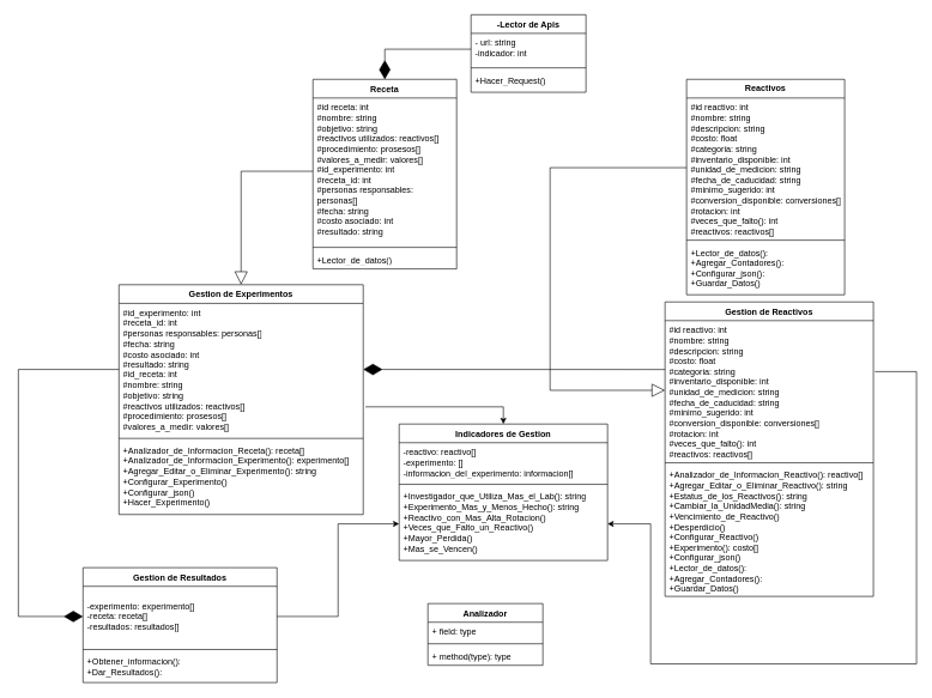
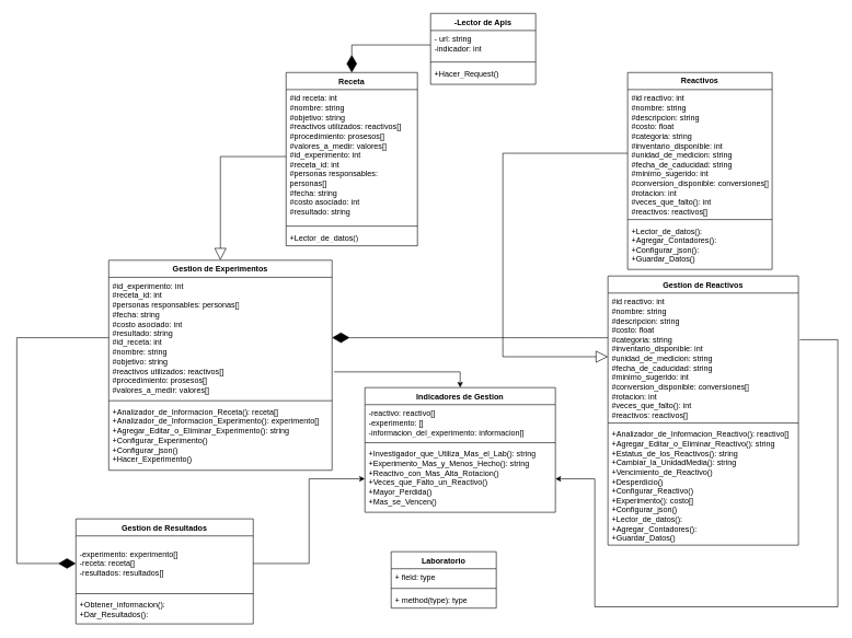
  <mxCell id="0" />
  <mxCell id="1" parent="0" />
  <mxCell id="2" value="-Lector de Apis" style="swimlane;fontStyle=1;align=center;verticalAlign=top;childLayout=stackLayout;horizontal=1;startSize=26;horizontalStack=0;resizeParent=1;resizeParentMax=0;resizeLast=0;collapsible=1;marginBottom=0;whiteSpace=wrap;html=1;" parent="1" vertex="1"><mxGeometry x="650" y="20" width="160" height="108" as="geometry" /></mxCell>
  <mxCell id="3" value="- url: string&lt;div&gt;-indicador: int&lt;/div&gt;" style="text;strokeColor=none;fillColor=none;align=left;verticalAlign=top;spacingLeft=4;spacingRight=4;overflow=hidden;rotatable=0;points=[[0,0.5],[1,0.5]];portConstraint=eastwest;whiteSpace=wrap;html=1;" parent="2" vertex="1"><mxGeometry y="26" width="160" height="44" as="geometry" /></mxCell>
  <mxCell id="4" value="" style="line;strokeWidth=1;fillColor=none;align=left;verticalAlign=middle;spacingTop=-1;spacingLeft=3;spacingRight=3;rotatable=0;labelPosition=right;points=[];portConstraint=eastwest;strokeColor=inherit;" parent="2" vertex="1"><mxGeometry y="70" width="160" height="8" as="geometry" /></mxCell>
  <mxCell id="5" value="+Hacer_Request()" style="text;strokeColor=none;fillColor=none;align=left;verticalAlign=top;spacingLeft=4;spacingRight=4;overflow=hidden;rotatable=0;points=[[0,0.5],[1,0.5]];portConstraint=eastwest;whiteSpace=wrap;html=1;" parent="2" vertex="1"><mxGeometry y="78" width="160" height="30" as="geometry" /></mxCell>
  <mxCell id="6" value="Gestion de Reactivos" style="swimlane;fontStyle=1;align=center;verticalAlign=top;childLayout=stackLayout;horizontal=1;startSize=26;horizontalStack=0;resizeParent=1;resizeParentMax=0;resizeLast=0;collapsible=1;marginBottom=0;whiteSpace=wrap;html=1;" parent="1" vertex="1"><mxGeometry x="920" y="420" width="290" height="410" as="geometry" /></mxCell>
  <mxCell id="7" value="&lt;div&gt;#id reactivo: int&lt;/div&gt;&lt;div&gt;#nombre: string&lt;/div&gt;&lt;div&gt;#descripcion: string&lt;/div&gt;&lt;div&gt;#costo: float&lt;/div&gt;&lt;div&gt;#categoria: string&lt;/div&gt;&lt;div&gt;#inventario_disponible: int&lt;/div&gt;&lt;div&gt;#unidad_de_medicion: string&lt;/div&gt;&lt;div&gt;#fecha_de_caducidad: string&lt;/div&gt;&lt;div&gt;#minimo_sugerido: int&lt;/div&gt;&lt;div&gt;#conversion_disponible: conversiones[]&lt;/div&gt;&lt;div&gt;#rotacion: int&lt;/div&gt;&lt;div&gt;#veces_que_falto(): int&lt;/div&gt;&lt;div&gt;#reactivos: reactivos[]&lt;/div&gt;" style="text;strokeColor=none;fillColor=none;align=left;verticalAlign=top;spacingLeft=4;spacingRight=4;overflow=hidden;rotatable=0;points=[[0,0.5],[1,0.5]];portConstraint=eastwest;whiteSpace=wrap;html=1;" parent="6" vertex="1"><mxGeometry y="26" width="290" height="194" as="geometry" /></mxCell>
  <mxCell id="8" value="" style="line;strokeWidth=1;fillColor=none;align=left;verticalAlign=middle;spacingTop=-1;spacingLeft=3;spacingRight=3;rotatable=0;labelPosition=right;points=[];portConstraint=eastwest;strokeColor=inherit;" parent="6" vertex="1"><mxGeometry y="220" width="290" height="8" as="geometry" /></mxCell>
  <mxCell id="9" value="&lt;div&gt;+Analizador_de_Informacion_Reactivo(): reactivo[]&lt;/div&gt;+Agregar_Editar_o_Eliminar_Reactivo(): string&lt;div&gt;+Estatus_de_los_Reactivos(): string&lt;/div&gt;&lt;div&gt;&lt;span style=&quot;background-color: transparent; color: light-dark(rgb(0, 0, 0), rgb(255, 255, 255));&quot;&gt;+Cambiar_la_UnidadMedia(): string&lt;/span&gt;&lt;/div&gt;&lt;div&gt;&lt;span style=&quot;background-color: transparent; color: light-dark(rgb(0, 0, 0), rgb(255, 255, 255));&quot;&gt;+Vencimiento_de_Reactivo()&lt;/span&gt;&lt;/div&gt;&lt;div&gt;&lt;span style=&quot;background-color: transparent; color: light-dark(rgb(0, 0, 0), rgb(255, 255, 255));&quot;&gt;+Desperdicio()&lt;/span&gt;&lt;/div&gt;&lt;div&gt;&lt;span style=&quot;background-color: transparent; color: light-dark(rgb(0, 0, 0), rgb(255, 255, 255));&quot;&gt;+Configurar_Reactivo()&lt;/span&gt;&lt;/div&gt;&lt;div&gt;&lt;div&gt;+Experimento(): costo[]&lt;/div&gt;&lt;div&gt;+Configurar_json()&lt;/div&gt;&lt;/div&gt;&lt;div&gt;&lt;div&gt;&lt;span style=&quot;background-color: transparent; color: light-dark(rgb(0, 0, 0), rgb(255, 255, 255));&quot;&gt;+Lector_de_datos(&lt;/span&gt;&lt;span style=&quot;background-color: transparent; color: light-dark(rgb(0, 0, 0), rgb(255, 255, 255));&quot;&gt;):&lt;/span&gt;&lt;/div&gt;&lt;/div&gt;&lt;div&gt;&lt;div&gt;&lt;div&gt;+Agregar_Contadores():&lt;/div&gt;&lt;div&gt;+Guardar_Datos()&lt;/div&gt;&lt;/div&gt;&lt;/div&gt;&lt;div&gt;&lt;br&gt;&lt;/div&gt;" style="text;strokeColor=none;fillColor=none;align=left;verticalAlign=top;spacingLeft=4;spacingRight=4;overflow=hidden;rotatable=0;points=[[0,0.5],[1,0.5]];portConstraint=eastwest;whiteSpace=wrap;html=1;" parent="6" vertex="1"><mxGeometry y="228" width="290" height="182" as="geometry" /></mxCell>
  <mxCell id="10" value="Gestion de Experimentos" style="swimlane;fontStyle=1;align=center;verticalAlign=top;childLayout=stackLayout;horizontal=1;startSize=26;horizontalStack=0;resizeParent=1;resizeParentMax=0;resizeLast=0;collapsible=1;marginBottom=0;whiteSpace=wrap;html=1;" parent="1" vertex="1"><mxGeometry x="160" y="396" width="340" height="320" as="geometry" /></mxCell>
  <mxCell id="11" value="#id_experimento: int&lt;div&gt;#receta_id: int&lt;/div&gt;&lt;div&gt;#personas responsables: personas[]&lt;/div&gt;&lt;div&gt;#fecha: string&lt;/div&gt;&lt;div&gt;#costo asociado: int&lt;/div&gt;&lt;div&gt;#resultado: string&lt;/div&gt;&lt;div&gt;#id_receta: int&lt;div&gt;#nombre: string&lt;/div&gt;&lt;div&gt;#objetivo: string&lt;/div&gt;&lt;div&gt;#reactivos utilizados: reactivos[]&lt;/div&gt;&lt;div&gt;#procedimiento: prosesos[]&lt;/div&gt;&lt;div&gt;#valores_a_medir: valores[]&lt;/div&gt;&lt;/div&gt;" style="text;strokeColor=none;fillColor=none;align=left;verticalAlign=top;spacingLeft=4;spacingRight=4;overflow=hidden;rotatable=0;points=[[0,0.5],[1,0.5]];portConstraint=eastwest;whiteSpace=wrap;html=1;" parent="10" vertex="1"><mxGeometry y="26" width="340" height="184" as="geometry" /></mxCell>
  <mxCell id="12" value="" style="line;strokeWidth=1;fillColor=none;align=left;verticalAlign=middle;spacingTop=-1;spacingLeft=3;spacingRight=3;rotatable=0;labelPosition=right;points=[];portConstraint=eastwest;strokeColor=inherit;" parent="10" vertex="1"><mxGeometry y="210" width="340" height="8" as="geometry" /></mxCell>
  <mxCell id="13" value="+Analizador_de_Informacion_Receta(): receta[]&lt;div&gt;+Analizador_de_Informacion_Experimento(): experimento[]&lt;/div&gt;&lt;div&gt;+Agregar_Editar_o_Eliminar_Experimento(): string&lt;/div&gt;&lt;div&gt;+Configurar_Experimento()&lt;/div&gt;&lt;div&gt;+Configurar_json()&lt;/div&gt;&lt;div&gt;+Hacer_Experimento()&lt;/div&gt;" style="text;strokeColor=none;fillColor=none;align=left;verticalAlign=top;spacingLeft=4;spacingRight=4;overflow=hidden;rotatable=0;points=[[0,0.5],[1,0.5]];portConstraint=eastwest;whiteSpace=wrap;html=1;" parent="10" vertex="1"><mxGeometry y="218" width="340" height="102" as="geometry" /></mxCell>
  <mxCell id="14" value="Gestion de Resultados" style="swimlane;fontStyle=1;align=center;verticalAlign=top;childLayout=stackLayout;horizontal=1;startSize=26;horizontalStack=0;resizeParent=1;resizeParentMax=0;resizeLast=0;collapsible=1;marginBottom=0;whiteSpace=wrap;html=1;" parent="1" vertex="1"><mxGeometry x="110" y="790" width="270" height="160" as="geometry" /></mxCell>
  <mxCell id="15" value="&lt;div&gt;-experimento: experimento[]&lt;/div&gt;&lt;div&gt;-receta: receta[]&lt;/div&gt;&lt;div&gt;-resultados: resultados[]&lt;/div&gt;" style="text;strokeColor=none;fillColor=none;align=left;verticalAlign=middle;spacingLeft=4;spacingRight=4;overflow=hidden;points=[[0,0.5],[1,0.5]];portConstraint=eastwest;rotatable=0;whiteSpace=wrap;html=1;" parent="14" vertex="1"><mxGeometry y="26" width="270" height="84" as="geometry" /></mxCell>
  <mxCell id="16" value="" style="line;strokeWidth=1;fillColor=none;align=left;verticalAlign=middle;spacingTop=-1;spacingLeft=3;spacingRight=3;rotatable=0;labelPosition=right;points=[];portConstraint=eastwest;strokeColor=inherit;" parent="14" vertex="1"><mxGeometry y="110" width="270" height="8" as="geometry" /></mxCell>
  <mxCell id="17" value="&lt;div&gt;+Obtener_informacion():&lt;/div&gt;+Dar_Resultados():" style="text;strokeColor=none;fillColor=none;align=left;verticalAlign=top;spacingLeft=4;spacingRight=4;overflow=hidden;rotatable=0;points=[[0,0.5],[1,0.5]];portConstraint=eastwest;whiteSpace=wrap;html=1;" parent="14" vertex="1"><mxGeometry y="118" width="270" height="42" as="geometry" /></mxCell>
  <mxCell id="18" value="Indicadores de Gestion" style="swimlane;fontStyle=1;align=center;verticalAlign=top;childLayout=stackLayout;horizontal=1;startSize=26;horizontalStack=0;resizeParent=1;resizeParentMax=0;resizeLast=0;collapsible=1;marginBottom=0;whiteSpace=wrap;html=1;" parent="1" vertex="1"><mxGeometry x="550" y="590" width="290" height="190" as="geometry" /></mxCell>
  <mxCell id="19" value="-reactivo: reactivo[]&lt;div&gt;-experimento: []&lt;/div&gt;&lt;div&gt;-informacion_del_experimento: informacion[]&lt;/div&gt;" style="text;strokeColor=none;fillColor=none;align=left;verticalAlign=top;spacingLeft=4;spacingRight=4;overflow=hidden;rotatable=0;points=[[0,0.5],[1,0.5]];portConstraint=eastwest;whiteSpace=wrap;html=1;" parent="18" vertex="1"><mxGeometry y="26" width="290" height="54" as="geometry" /></mxCell>
  <mxCell id="20" value="" style="line;strokeWidth=1;fillColor=none;align=left;verticalAlign=middle;spacingTop=-1;spacingLeft=3;spacingRight=3;rotatable=0;labelPosition=right;points=[];portConstraint=eastwest;strokeColor=inherit;" parent="18" vertex="1"><mxGeometry y="80" width="290" height="8" as="geometry" /></mxCell>
  <mxCell id="21" value="+Investigador_que_Utiliza_Mas_el_Lab(): string&lt;div&gt;+Experimento_Mas_y_Menos_Hecho(): string&lt;/div&gt;&lt;div&gt;+Reactivo_con_Mas_Alta_Rotacion()&lt;/div&gt;&lt;div&gt;+Veces_que_Falto_un_Reactivo()&lt;/div&gt;&lt;div&gt;+Mayor_Perdida()&lt;/div&gt;&lt;div&gt;+Mas_se_Vencen()&lt;/div&gt;&lt;div&gt;&lt;div&gt;&lt;br&gt;&lt;/div&gt;&lt;/div&gt;" style="text;strokeColor=none;fillColor=none;align=left;verticalAlign=top;spacingLeft=4;spacingRight=4;overflow=hidden;rotatable=0;points=[[0,0.5],[1,0.5]];portConstraint=eastwest;whiteSpace=wrap;html=1;" parent="18" vertex="1"><mxGeometry y="88" width="290" height="102" as="geometry" /></mxCell>
  <mxCell id="22" value="&lt;b&gt;Reactivos&lt;/b&gt;" style="swimlane;fontStyle=0;childLayout=stackLayout;horizontal=1;startSize=26;fillColor=none;horizontalStack=0;resizeParent=1;resizeParentMax=0;resizeLast=0;collapsible=1;marginBottom=0;whiteSpace=wrap;html=1;shadow=0;" parent="1" vertex="1"><mxGeometry x="950" y="110" width="220" height="300" as="geometry" /></mxCell>
  <mxCell id="23" value="&lt;div&gt;#id reactivo: int&lt;/div&gt;&lt;div&gt;#nombre: string&lt;/div&gt;&lt;div&gt;#descripcion: string&lt;/div&gt;&lt;div&gt;#costo: float&lt;/div&gt;&lt;div&gt;#categoria: string&lt;/div&gt;&lt;div&gt;#inventario_disponible: int&lt;/div&gt;&lt;div&gt;#unidad_de_medicion: string&lt;/div&gt;&lt;div&gt;#fecha_de_caducidad: string&lt;/div&gt;&lt;div&gt;#minimo_sugerido: int&lt;/div&gt;&lt;div&gt;#conversion_disponible: conversiones[]&lt;/div&gt;&lt;div&gt;#rotacion: int&lt;/div&gt;&lt;div&gt;#veces_que_falto(): int&lt;/div&gt;&lt;div&gt;#reactivos: reactivos[]&lt;/div&gt;" style="text;strokeColor=none;fillColor=none;align=left;verticalAlign=top;spacingLeft=4;spacingRight=4;overflow=hidden;rotatable=0;points=[[0,0.5],[1,0.5]];portConstraint=eastwest;whiteSpace=wrap;html=1;" parent="22" vertex="1"><mxGeometry y="26" width="220" height="194" as="geometry" /></mxCell>
  <mxCell id="24" value="" style="line;strokeWidth=1;fillColor=none;align=left;verticalAlign=middle;spacingTop=-1;spacingLeft=3;spacingRight=3;rotatable=0;labelPosition=right;points=[];portConstraint=eastwest;strokeColor=inherit;" parent="22" vertex="1"><mxGeometry y="220" width="220" height="8" as="geometry" /></mxCell>
  <mxCell id="25" value="&lt;div&gt;&lt;span style=&quot;background-color: transparent; color: light-dark(rgb(0, 0, 0), rgb(255, 255, 255));&quot;&gt;+Lector_de_datos(&lt;/span&gt;&lt;span style=&quot;background-color: transparent; color: light-dark(rgb(0, 0, 0), rgb(255, 255, 255));&quot;&gt;):&lt;/span&gt;&lt;/div&gt;&lt;div&gt;&lt;div&gt;+Agregar_Contadores():&lt;/div&gt;&lt;div&gt;+Configurar_json():&lt;span style=&quot;background-color: transparent; color: light-dark(rgb(0, 0, 0), rgb(255, 255, 255));&quot;&gt;&lt;/span&gt;&lt;/div&gt;&lt;/div&gt;&lt;div&gt;+Guardar_Datos()&lt;/div&gt;&lt;div&gt;&lt;br&gt;&lt;/div&gt;" style="text;strokeColor=none;fillColor=none;align=left;verticalAlign=top;spacingLeft=4;spacingRight=4;overflow=hidden;rotatable=0;points=[[0,0.5],[1,0.5]];portConstraint=eastwest;whiteSpace=wrap;html=1;" parent="22" vertex="1"><mxGeometry y="228" width="220" height="72" as="geometry" /></mxCell>
  <mxCell id="26" value="" style="endArrow=block;endSize=16;endFill=0;html=1;rounded=0;exitX=0;exitY=0.5;exitDx=0;exitDy=0;entryX=0.5;entryY=0;entryDx=0;entryDy=0;" parent="1" source="28" target="10" edge="1"><mxGeometry width="160" relative="1" as="geometry"><mxPoint x="0" y="310" as="sourcePoint" /><mxPoint x="160" y="310" as="targetPoint" /><Array as="points"><mxPoint x="330" y="238" /></Array></mxGeometry></mxCell>
  <mxCell id="27" value="Receta" style="swimlane;fontStyle=1;align=center;verticalAlign=top;childLayout=stackLayout;horizontal=1;startSize=26;horizontalStack=0;resizeParent=1;resizeParentMax=0;resizeLast=0;collapsible=1;marginBottom=0;whiteSpace=wrap;html=1;" parent="1" vertex="1"><mxGeometry x="430" y="110" width="200" height="264" as="geometry" /></mxCell>
  <mxCell id="28" value="#id receta: int&lt;div&gt;#nombre: string&lt;/div&gt;&lt;div&gt;#objetivo: string&lt;/div&gt;&lt;div&gt;#reactivos utilizados: reactivos[]&lt;/div&gt;&lt;div&gt;#procedimiento: prosesos[]&lt;/div&gt;&lt;div&gt;#valores_a_medir: valores[]&lt;/div&gt;&lt;div&gt;#id_experimento: int&lt;div&gt;#receta_id: int&lt;/div&gt;&lt;div&gt;#personas responsables: personas[]&lt;/div&gt;&lt;div&gt;#fecha: string&lt;/div&gt;&lt;div&gt;#costo asociado: int&lt;/div&gt;&lt;div&gt;#resultado: string&lt;/div&gt;&lt;/div&gt;" style="text;strokeColor=none;fillColor=none;align=left;verticalAlign=top;spacingLeft=4;spacingRight=4;overflow=hidden;rotatable=0;points=[[0,0.5],[1,0.5]];portConstraint=eastwest;whiteSpace=wrap;html=1;" parent="27" vertex="1"><mxGeometry y="26" width="200" height="204" as="geometry" /></mxCell>
  <mxCell id="29" value="" style="line;strokeWidth=1;fillColor=none;align=left;verticalAlign=middle;spacingTop=-1;spacingLeft=3;spacingRight=3;rotatable=0;labelPosition=right;points=[];portConstraint=eastwest;strokeColor=inherit;" parent="27" vertex="1"><mxGeometry y="230" width="200" height="8" as="geometry" /></mxCell>
  <mxCell id="30" value="+Lector_de_datos()" style="text;strokeColor=none;fillColor=none;align=left;verticalAlign=top;spacingLeft=4;spacingRight=4;overflow=hidden;rotatable=0;points=[[0,0.5],[1,0.5]];portConstraint=eastwest;whiteSpace=wrap;html=1;" parent="27" vertex="1"><mxGeometry y="238" width="200" height="26" as="geometry" /></mxCell>
  <mxCell id="31" style="edgeStyle=orthogonalEdgeStyle;rounded=0;orthogonalLoop=1;jettySize=auto;html=1;exitX=1.007;exitY=0.366;exitDx=0;exitDy=0;entryX=1;entryY=0.5;entryDx=0;entryDy=0;exitPerimeter=0;" parent="1" source="7" target="21" edge="1"><mxGeometry relative="1" as="geometry"><mxPoint x="630" y="680" as="targetPoint" /><mxPoint x="1065" y="514" as="sourcePoint" /><Array as="points"><mxPoint x="1270" y="517" /><mxPoint x="1270" y="924" /><mxPoint x="900" y="924" /><mxPoint x="900" y="729" /></Array></mxGeometry></mxCell>
  <mxCell id="32" value="" style="endArrow=block;endSize=16;endFill=0;html=1;rounded=0;exitX=0;exitY=0.5;exitDx=0;exitDy=0;entryX=0;entryY=0.5;entryDx=0;entryDy=0;" parent="1" source="23" target="7" edge="1"><mxGeometry width="160" relative="1" as="geometry"><mxPoint x="1200" y="180" as="sourcePoint" /><mxPoint x="775" y="490" as="targetPoint" /><Array as="points"><mxPoint x="760" y="233" /><mxPoint x="760" y="543" /></Array></mxGeometry></mxCell>
  <mxCell id="33" value="" style="endArrow=diamondThin;endFill=1;endSize=24;html=1;rounded=0;exitX=0;exitY=0.5;exitDx=0;exitDy=0;entryX=0.5;entryY=0;entryDx=0;entryDy=0;" parent="1" source="3" target="27" edge="1"><mxGeometry width="160" relative="1" as="geometry"><mxPoint x="550" y="70" as="sourcePoint" /><mxPoint x="710" y="70" as="targetPoint" /><Array as="points"><mxPoint x="530" y="68" /></Array></mxGeometry></mxCell>
  <mxCell id="34" style="edgeStyle=orthogonalEdgeStyle;rounded=0;orthogonalLoop=1;jettySize=auto;html=1;entryX=0.5;entryY=0;entryDx=0;entryDy=0;exitX=1.009;exitY=0.783;exitDx=0;exitDy=0;exitPerimeter=0;" parent="1" source="11" target="18" edge="1"><mxGeometry relative="1" as="geometry"><mxPoint x="400" y="578" as="sourcePoint" /></mxGeometry></mxCell>
- <mxCell id="35" value="Analizador" style="swimlane;fontStyle=1;align=center;verticalAlign=top;childLayout=stackLayout;horizontal=1;startSize=26;horizontalStack=0;resizeParent=1;resizeParentMax=0;resizeLast=0;collapsible=1;marginBottom=0;whiteSpace=wrap;html=1;" parent="1" vertex="1"><mxGeometry x="590" y="840" width="160" height="86" as="geometry" /></mxCell>
+ <mxCell id="35" value="Laboratorio" style="swimlane;fontStyle=1;align=center;verticalAlign=top;childLayout=stackLayout;horizontal=1;startSize=26;horizontalStack=0;resizeParent=1;resizeParentMax=0;resizeLast=0;collapsible=1;marginBottom=0;whiteSpace=wrap;html=1;" parent="1" vertex="1"><mxGeometry x="590" y="840" width="160" height="86" as="geometry" /></mxCell>
  <mxCell id="36" value="+ field: type" style="text;strokeColor=none;fillColor=none;align=left;verticalAlign=top;spacingLeft=4;spacingRight=4;overflow=hidden;rotatable=0;points=[[0,0.5],[1,0.5]];portConstraint=eastwest;whiteSpace=wrap;html=1;" parent="35" vertex="1"><mxGeometry y="26" width="160" height="26" as="geometry" /></mxCell>
  <mxCell id="37" value="" style="line;strokeWidth=1;fillColor=none;align=left;verticalAlign=middle;spacingTop=-1;spacingLeft=3;spacingRight=3;rotatable=0;labelPosition=right;points=[];portConstraint=eastwest;strokeColor=inherit;" parent="35" vertex="1"><mxGeometry y="52" width="160" height="8" as="geometry" /></mxCell>
  <mxCell id="38" value="+ method(type): type" style="text;strokeColor=none;fillColor=none;align=left;verticalAlign=top;spacingLeft=4;spacingRight=4;overflow=hidden;rotatable=0;points=[[0,0.5],[1,0.5]];portConstraint=eastwest;whiteSpace=wrap;html=1;" parent="35" vertex="1"><mxGeometry y="60" width="160" height="26" as="geometry" /></mxCell>
  <mxCell id="39" value="" style="endArrow=diamondThin;endFill=1;endSize=24;html=1;rounded=0;exitX=0;exitY=0.351;exitDx=0;exitDy=0;entryX=1;entryY=0.5;entryDx=0;entryDy=0;exitPerimeter=0;" parent="1" source="7" target="11" edge="1"><mxGeometry width="160" relative="1" as="geometry"><mxPoint x="775" y="514" as="sourcePoint" /><mxPoint x="620" y="490" as="targetPoint" /><Array as="points" /></mxGeometry></mxCell>
  <mxCell id="40" value="" style="endArrow=diamondThin;endFill=1;endSize=24;html=1;rounded=0;exitX=0;exitY=0.5;exitDx=0;exitDy=0;entryX=0;entryY=0.5;entryDx=0;entryDy=0;" parent="1" source="11" target="15" edge="1"><mxGeometry width="160" relative="1" as="geometry"><mxPoint x="20" y="750" as="sourcePoint" /><mxPoint x="10" y="670" as="targetPoint" /><Array as="points"><mxPoint x="20" y="514" /><mxPoint x="20" y="858" /></Array></mxGeometry></mxCell>
  <mxCell id="41" style="edgeStyle=orthogonalEdgeStyle;rounded=0;orthogonalLoop=1;jettySize=auto;html=1;entryX=0;entryY=0.5;entryDx=0;entryDy=0;" parent="1" source="15" target="21" edge="1"><mxGeometry relative="1" as="geometry" /></mxCell>
